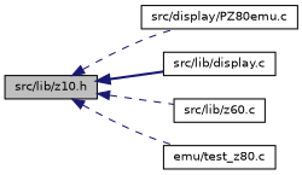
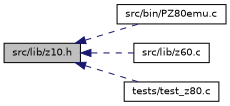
  digraph {
    rankdir=LR
    node [color=black fillcolor=white fontname=Helvetica fontsize=10 shape=record style=filled]
    edge [color=midnightblue dir=back fontname=Helvetica fontsize=10 labelfontname=Helvetica labelfontsize=10 style=dashed]
    n1 [fillcolor=grey75 fontcolor=black height=0.2 label="src/lib/z10.h" width=0.4]
-   n2 [height=0.2 label="src/display/PZ80emu.c" width=0.4]
-   n3 [height=0.2 label="src/lib/display.c" width=0.4]
+   n2 [height=0.2 label="src/bin/PZ80emu.c" width=0.4]
    n4 [height=0.2 label="src/lib/z60.c" width=0.4]
-   n5 [height=0.2 label="emu/test_z80.c" width=0.4]
+   n5 [height=0.2 label="tests/test_z80.c" width=0.4]
    n1 -> n2
-   n1 -> n3 [style=bold]
    n1 -> n4
    n1 -> n5
  }
